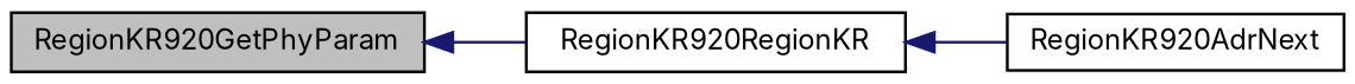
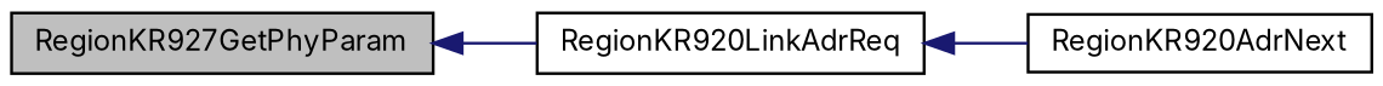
  digraph {
    fontname=Inter
    rankdir=LR
    node [color=black fillcolor=white fontname=Inter fontsize=10 shape=record style=filled]
    edge [color=midnightblue dir=back fontname=Inter fontsize=10 labelfontname=Helvetica labelfontsize=10 style=solid]
-   n1 [fillcolor=grey75 fontcolor=black height=0.2 label=RegionKR920GetPhyParam width=0.4]
-   n2 [height=0.2 label=RegionKR920RegionKR width=0.4]
+   n1 [fillcolor=grey75 fontcolor=black height=0.2 label=RegionKR927GetPhyParam width=0.4]
+   n2 [height=0.2 label=RegionKR920LinkAdrReq width=0.4]
    n3 [height=0.2 label=RegionKR920AdrNext width=0.4]
    n1 -> n2
    n2 -> n3
  }
